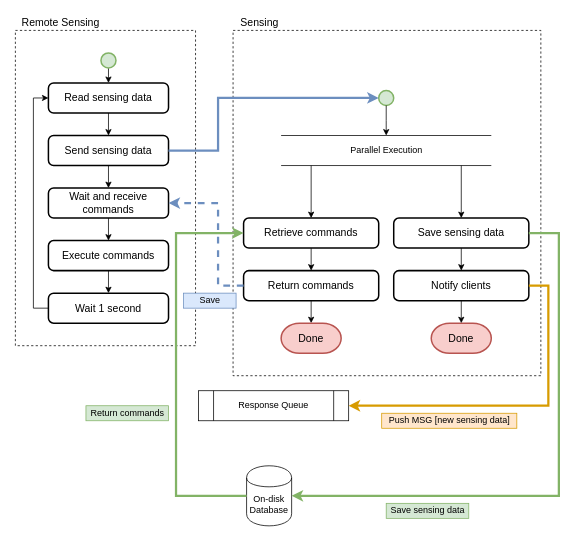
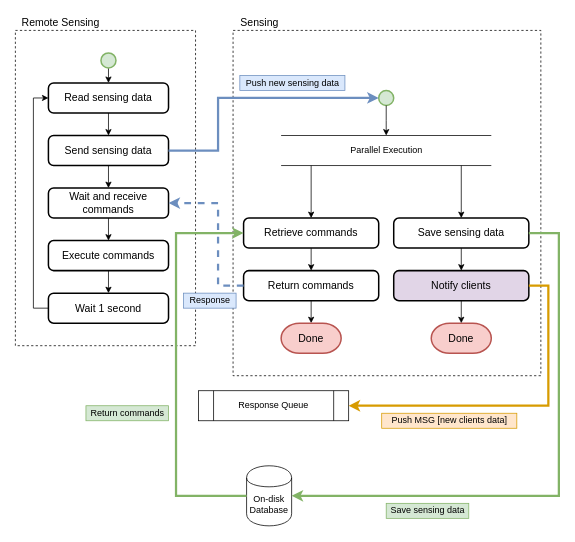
  <mxCell id="0" />
  <mxCell id="1" parent="0" />
  <mxCell id="2" value="" style="rounded=0;whiteSpace=wrap;html=1;fillColor=none;dashed=1;" parent="1" vertex="1"><mxGeometry x="310" y="40" width="410" height="460" as="geometry" /></mxCell>
  <mxCell id="3" style="edgeStyle=orthogonalEdgeStyle;rounded=0;orthogonalLoop=1;jettySize=auto;html=1;exitX=0.5;exitY=1;exitDx=0;exitDy=0;entryX=0.5;entryY=0;entryDx=0;entryDy=0;fontSize=14;" parent="1" source="4" target="10" edge="1"><mxGeometry relative="1" as="geometry" /></mxCell>
  <mxCell id="4" value="Read sensing data" style="rounded=1;whiteSpace=wrap;html=1;absoluteArcSize=1;arcSize=14;strokeWidth=2;fontSize=14;" parent="1" vertex="1"><mxGeometry x="64" y="110" width="160" height="40" as="geometry" /></mxCell>
  <mxCell id="5" style="edgeStyle=orthogonalEdgeStyle;rounded=0;orthogonalLoop=1;jettySize=auto;html=1;exitX=0.5;exitY=1;exitDx=0;exitDy=0;exitPerimeter=0;entryX=0.5;entryY=0;entryDx=0;entryDy=0;fontSize=14;" parent="1" source="6" target="4" edge="1"><mxGeometry relative="1" as="geometry" /></mxCell>
  <mxCell id="6" value="" style="strokeWidth=2;html=1;shape=mxgraph.flowchart.start_2;whiteSpace=wrap;fillColor=#d5e8d4;strokeColor=#82b366;fontSize=14;" parent="1" vertex="1"><mxGeometry x="134" y="70" width="20" height="20" as="geometry" /></mxCell>
  <mxCell id="7" value="" style="strokeWidth=2;html=1;shape=mxgraph.flowchart.start_2;whiteSpace=wrap;fillColor=#d5e8d4;strokeColor=#82b366;fontSize=14;" parent="1" vertex="1"><mxGeometry x="504" y="120" width="20" height="20" as="geometry" /></mxCell>
  <mxCell id="8" style="edgeStyle=orthogonalEdgeStyle;rounded=0;orthogonalLoop=1;jettySize=auto;html=1;exitX=0.5;exitY=1;exitDx=0;exitDy=0;entryX=0.5;entryY=0;entryDx=0;entryDy=0;fontSize=14;exitPerimeter=0;" parent="1" source="7" edge="1"><mxGeometry relative="1" as="geometry"><mxPoint x="514" y="180" as="targetPoint" /><mxPoint x="514" y="150" as="sourcePoint" /></mxGeometry></mxCell>
  <mxCell id="9" style="edgeStyle=orthogonalEdgeStyle;rounded=0;orthogonalLoop=1;jettySize=auto;html=1;exitX=0.5;exitY=1;exitDx=0;exitDy=0;entryX=0.5;entryY=0;entryDx=0;entryDy=0;strokeWidth=1;" parent="1" source="10" target="13" edge="1"><mxGeometry relative="1" as="geometry" /></mxCell>
  <mxCell id="10" value="Send sensing data" style="rounded=1;whiteSpace=wrap;html=1;absoluteArcSize=1;arcSize=14;strokeWidth=2;fontSize=14;" parent="1" vertex="1"><mxGeometry x="64" y="180" width="160" height="40" as="geometry" /></mxCell>
  <mxCell id="11" value="Done" style="strokeWidth=2;html=1;shape=mxgraph.flowchart.terminator;whiteSpace=wrap;fontSize=14;fillColor=#f8cecc;strokeColor=#b85450;" parent="1" vertex="1"><mxGeometry x="574" y="430" width="80" height="40" as="geometry" /></mxCell>
  <mxCell id="12" style="edgeStyle=orthogonalEdgeStyle;rounded=0;orthogonalLoop=1;jettySize=auto;html=1;exitX=0.5;exitY=1;exitDx=0;exitDy=0;entryX=0.5;entryY=0;entryDx=0;entryDy=0;strokeWidth=1;" parent="1" source="13" target="15" edge="1"><mxGeometry relative="1" as="geometry" /></mxCell>
  <mxCell id="13" value="Wait and receive commands" style="rounded=1;whiteSpace=wrap;html=1;absoluteArcSize=1;arcSize=14;strokeWidth=2;fontSize=14;" parent="1" vertex="1"><mxGeometry x="64" y="250" width="160" height="40" as="geometry" /></mxCell>
  <mxCell id="14" style="edgeStyle=orthogonalEdgeStyle;rounded=0;orthogonalLoop=1;jettySize=auto;html=1;exitX=0.5;exitY=1;exitDx=0;exitDy=0;entryX=0.5;entryY=0;entryDx=0;entryDy=0;strokeWidth=1;" parent="1" source="15" target="17" edge="1"><mxGeometry relative="1" as="geometry" /></mxCell>
  <mxCell id="15" value="Execute commands" style="rounded=1;whiteSpace=wrap;html=1;absoluteArcSize=1;arcSize=14;strokeWidth=2;fontSize=14;" parent="1" vertex="1"><mxGeometry x="64" y="320" width="160" height="40" as="geometry" /></mxCell>
  <mxCell id="16" style="edgeStyle=orthogonalEdgeStyle;rounded=0;orthogonalLoop=1;jettySize=auto;html=1;exitX=0;exitY=0.5;exitDx=0;exitDy=0;entryX=0;entryY=0.5;entryDx=0;entryDy=0;strokeWidth=1;" parent="1" source="17" target="4" edge="1"><mxGeometry relative="1" as="geometry" /></mxCell>
  <mxCell id="17" value="Wait 1 second" style="rounded=1;whiteSpace=wrap;html=1;absoluteArcSize=1;arcSize=14;strokeWidth=2;fontSize=14;" parent="1" vertex="1"><mxGeometry x="64" y="390" width="160" height="40" as="geometry" /></mxCell>
  <mxCell id="18" style="edgeStyle=orthogonalEdgeStyle;rounded=0;orthogonalLoop=1;jettySize=auto;html=1;exitX=0.5;exitY=1;exitDx=0;exitDy=0;entryX=0.5;entryY=0;entryDx=0;entryDy=0;strokeWidth=1;" parent="1" source="19" target="21" edge="1"><mxGeometry relative="1" as="geometry" /></mxCell>
  <mxCell id="19" value="Save sensing data" style="rounded=1;whiteSpace=wrap;html=1;absoluteArcSize=1;arcSize=14;strokeWidth=2;fontSize=14;" parent="1" vertex="1"><mxGeometry x="524" y="290" width="180" height="40" as="geometry" /></mxCell>
  <mxCell id="20" style="edgeStyle=orthogonalEdgeStyle;rounded=0;orthogonalLoop=1;jettySize=auto;html=1;exitX=0.5;exitY=1;exitDx=0;exitDy=0;entryX=0.5;entryY=0;entryDx=0;entryDy=0;entryPerimeter=0;strokeWidth=1;" parent="1" source="21" target="11" edge="1"><mxGeometry relative="1" as="geometry" /></mxCell>
- <mxCell id="21" value="Notify clients" style="rounded=1;whiteSpace=wrap;html=1;absoluteArcSize=1;arcSize=14;strokeWidth=2;fontSize=14;" parent="1" vertex="1"><mxGeometry x="524" y="360" width="180" height="40" as="geometry" /></mxCell>
+ <mxCell id="21" value="Notify clients" style="rounded=1;whiteSpace=wrap;html=1;absoluteArcSize=1;arcSize=14;strokeWidth=2;fontSize=14;fillColor=#e1d5e7;" parent="1" vertex="1"><mxGeometry x="524" y="360" width="180" height="40" as="geometry" /></mxCell>
  <mxCell id="22" value="" style="endArrow=none;html=1;strokeWidth=1;" parent="1" edge="1"><mxGeometry width="50" height="50" relative="1" as="geometry"><mxPoint x="374" y="180" as="sourcePoint" /><mxPoint x="654" y="180" as="targetPoint" /></mxGeometry></mxCell>
  <mxCell id="23" value="" style="endArrow=none;html=1;strokeWidth=1;" parent="1" edge="1"><mxGeometry width="50" height="50" relative="1" as="geometry"><mxPoint x="374" y="220" as="sourcePoint" /><mxPoint x="654" y="220" as="targetPoint" /></mxGeometry></mxCell>
  <mxCell id="24" value="Parallel Execution" style="text;html=1;align=center;verticalAlign=middle;resizable=0;points=[];autosize=1;" parent="1" vertex="1"><mxGeometry x="459" y="190" width="110" height="20" as="geometry" /></mxCell>
  <mxCell id="25" value="" style="endArrow=classic;html=1;strokeWidth=1;entryX=0.5;entryY=0;entryDx=0;entryDy=0;" parent="1" target="19" edge="1"><mxGeometry width="50" height="50" relative="1" as="geometry"><mxPoint x="614" y="220" as="sourcePoint" /><mxPoint x="634" y="230" as="targetPoint" /></mxGeometry></mxCell>
  <mxCell id="26" style="edgeStyle=orthogonalEdgeStyle;rounded=0;orthogonalLoop=1;jettySize=auto;html=1;exitX=0.5;exitY=1;exitDx=0;exitDy=0;entryX=0.5;entryY=0;entryDx=0;entryDy=0;strokeWidth=1;" parent="1" source="27" target="30" edge="1"><mxGeometry relative="1" as="geometry" /></mxCell>
  <mxCell id="27" value="Retrieve commands" style="rounded=1;whiteSpace=wrap;html=1;absoluteArcSize=1;arcSize=14;strokeWidth=2;fontSize=14;" parent="1" vertex="1"><mxGeometry x="324" y="290" width="180" height="40" as="geometry" /></mxCell>
  <mxCell id="28" value="" style="endArrow=classic;html=1;strokeWidth=1;entryX=0.5;entryY=0;entryDx=0;entryDy=0;" parent="1" target="27" edge="1"><mxGeometry width="50" height="50" relative="1" as="geometry"><mxPoint x="414" y="220" as="sourcePoint" /><mxPoint x="434" y="230" as="targetPoint" /></mxGeometry></mxCell>
  <mxCell id="29" style="edgeStyle=orthogonalEdgeStyle;rounded=0;orthogonalLoop=1;jettySize=auto;html=1;exitX=0.5;exitY=1;exitDx=0;exitDy=0;entryX=0.5;entryY=0;entryDx=0;entryDy=0;entryPerimeter=0;strokeWidth=1;" parent="1" source="30" target="31" edge="1"><mxGeometry relative="1" as="geometry" /></mxCell>
  <mxCell id="30" value="Return commands" style="rounded=1;whiteSpace=wrap;html=1;absoluteArcSize=1;arcSize=14;strokeWidth=2;fontSize=14;" parent="1" vertex="1"><mxGeometry x="324" y="360" width="180" height="40" as="geometry" /></mxCell>
  <mxCell id="31" value="Done" style="strokeWidth=2;html=1;shape=mxgraph.flowchart.terminator;whiteSpace=wrap;fontSize=14;fillColor=#f8cecc;strokeColor=#b85450;" parent="1" vertex="1"><mxGeometry x="374" y="430" width="80" height="40" as="geometry" /></mxCell>
  <mxCell id="32" value="On-disk&lt;br&gt;Database" style="shape=cylinder;whiteSpace=wrap;html=1;boundedLbl=1;backgroundOutline=1;" parent="1" vertex="1"><mxGeometry x="328" y="620" width="60" height="80" as="geometry" /></mxCell>
  <mxCell id="33" value="Response Queue" style="shape=process;whiteSpace=wrap;html=1;backgroundOutline=1;" parent="1" vertex="1"><mxGeometry x="264" y="520" width="200" height="40" as="geometry" /></mxCell>
- <mxCell id="34" value="Push MSG [new sensing data]" style="text;html=1;align=center;verticalAlign=middle;resizable=0;points=[];autosize=1;fillColor=#ffe6cc;strokeColor=#d79b00;" parent="1" vertex="1"><mxGeometry x="508" y="550" width="180" height="20" as="geometry" /></mxCell>
+ <mxCell id="34" value="Push MSG [new clients data]" style="text;html=1;align=center;verticalAlign=middle;resizable=0;points=[];autosize=1;fillColor=#ffe6cc;strokeColor=#d79b00;" parent="1" vertex="1"><mxGeometry x="508" y="550" width="180" height="20" as="geometry" /></mxCell>
  <mxCell id="35" value="Save sensing data" style="text;html=1;align=center;verticalAlign=middle;resizable=0;points=[];autosize=1;fillColor=#d5e8d4;strokeColor=#82b366;" parent="1" vertex="1"><mxGeometry x="514" y="670" width="110" height="20" as="geometry" /></mxCell>
  <mxCell id="36" value="Return commands" style="text;html=1;align=center;verticalAlign=middle;resizable=0;points=[];autosize=1;fillColor=#d5e8d4;strokeColor=#82b366;" parent="1" vertex="1"><mxGeometry x="114" y="540" width="110" height="20" as="geometry" /></mxCell>
  <mxCell id="37" value="" style="rounded=0;whiteSpace=wrap;html=1;fillColor=none;dashed=1;" parent="1" vertex="1"><mxGeometry x="20" y="40" width="240" height="420" as="geometry" /></mxCell>
  <mxCell id="38" value="&lt;font style=&quot;font-size: 14px&quot;&gt;Remote Sensing&lt;/font&gt;" style="text;html=1;align=center;verticalAlign=middle;resizable=0;points=[];autosize=1;" parent="1" vertex="1"><mxGeometry x="20" y="20" width="120" height="20" as="geometry" /></mxCell>
  <mxCell id="39" value="&lt;font style=&quot;font-size: 14px&quot;&gt;Sensing&lt;/font&gt;" style="text;html=1;align=center;verticalAlign=middle;resizable=0;points=[];autosize=1;" parent="1" vertex="1"><mxGeometry x="310" y="20" width="70" height="20" as="geometry" /></mxCell>
  <mxCell id="40" style="edgeStyle=orthogonalEdgeStyle;rounded=0;orthogonalLoop=1;jettySize=auto;html=1;exitX=1;exitY=0.5;exitDx=0;exitDy=0;entryX=0;entryY=0.5;entryDx=0;entryDy=0;strokeWidth=3;fillColor=#dae8fc;strokeColor=#6c8ebf;entryPerimeter=0;" parent="1" source="10" target="7" edge="1"><mxGeometry relative="1" as="geometry"><mxPoint x="424" y="130" as="targetPoint" /><Array as="points"><mxPoint x="290" y="200" /><mxPoint x="290" y="130" /></Array></mxGeometry></mxCell>
  <mxCell id="41" style="edgeStyle=orthogonalEdgeStyle;rounded=0;orthogonalLoop=1;jettySize=auto;html=1;exitX=0;exitY=0.5;exitDx=0;exitDy=0;entryX=1;entryY=0.5;entryDx=0;entryDy=0;strokeWidth=3;dashed=1;fillColor=#dae8fc;strokeColor=#6c8ebf;" parent="1" source="30" target="13" edge="1"><mxGeometry relative="1" as="geometry"><Array as="points"><mxPoint x="290" y="380" /><mxPoint x="290" y="270" /></Array></mxGeometry></mxCell>
- <mxCell id="43" value="Save" style="text;html=1;align=center;verticalAlign=middle;resizable=0;points=[];autosize=1;fillColor=#dae8fc;strokeColor=#6c8ebf;" parent="1" vertex="1"><mxGeometry x="244" y="390" width="70" height="20" as="geometry" /></mxCell>
+ <mxCell id="42" value="Push new sensing data" style="text;html=1;align=center;verticalAlign=middle;resizable=0;points=[];autosize=1;fillColor=#dae8fc;strokeColor=#6c8ebf;" parent="1" vertex="1"><mxGeometry x="319" y="100" width="140" height="20" as="geometry" /></mxCell>
+ <mxCell id="43" value="Response" style="text;html=1;align=center;verticalAlign=middle;resizable=0;points=[];autosize=1;fillColor=#dae8fc;strokeColor=#6c8ebf;" parent="1" vertex="1"><mxGeometry x="244" y="390" width="70" height="20" as="geometry" /></mxCell>
  <mxCell id="44" style="edgeStyle=orthogonalEdgeStyle;rounded=0;orthogonalLoop=1;jettySize=auto;html=1;exitX=0;exitY=0.5;exitDx=0;exitDy=0;entryX=0;entryY=0.5;entryDx=0;entryDy=0;strokeWidth=3;fillColor=#d5e8d4;strokeColor=#82b366;" parent="1" source="32" target="27" edge="1"><mxGeometry relative="1" as="geometry"><Array as="points"><mxPoint x="234" y="660" /><mxPoint x="234" y="310" /></Array></mxGeometry></mxCell>
  <mxCell id="45" style="edgeStyle=orthogonalEdgeStyle;rounded=0;orthogonalLoop=1;jettySize=auto;html=1;exitX=1;exitY=0.5;exitDx=0;exitDy=0;entryX=1;entryY=0.5;entryDx=0;entryDy=0;strokeWidth=3;fillColor=#d5e8d4;strokeColor=#82b366;" parent="1" source="19" target="32" edge="1"><mxGeometry relative="1" as="geometry"><Array as="points"><mxPoint x="744" y="310" /><mxPoint x="744" y="660" /></Array></mxGeometry></mxCell>
  <mxCell id="46" style="edgeStyle=orthogonalEdgeStyle;rounded=0;orthogonalLoop=1;jettySize=auto;html=1;exitX=1;exitY=0.5;exitDx=0;exitDy=0;entryX=1;entryY=0.5;entryDx=0;entryDy=0;strokeWidth=3;fillColor=#ffe6cc;strokeColor=#d79b00;" parent="1" source="21" target="33" edge="1"><mxGeometry relative="1" as="geometry"><Array as="points"><mxPoint x="730" y="380" /><mxPoint x="730" y="540" /></Array></mxGeometry></mxCell>
